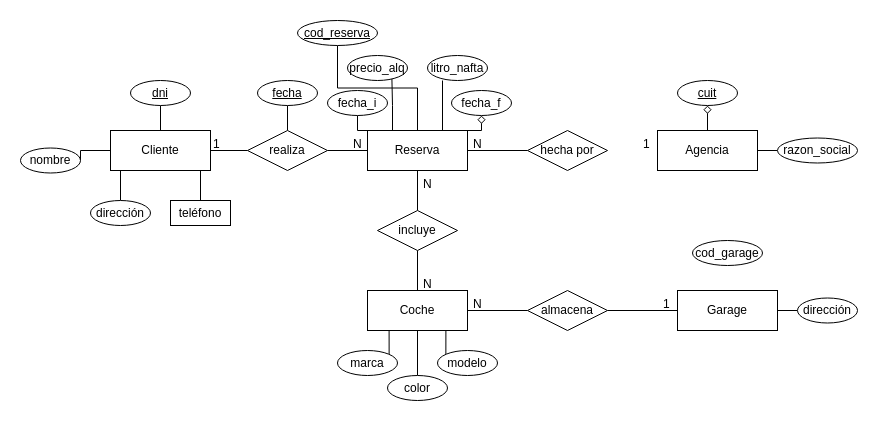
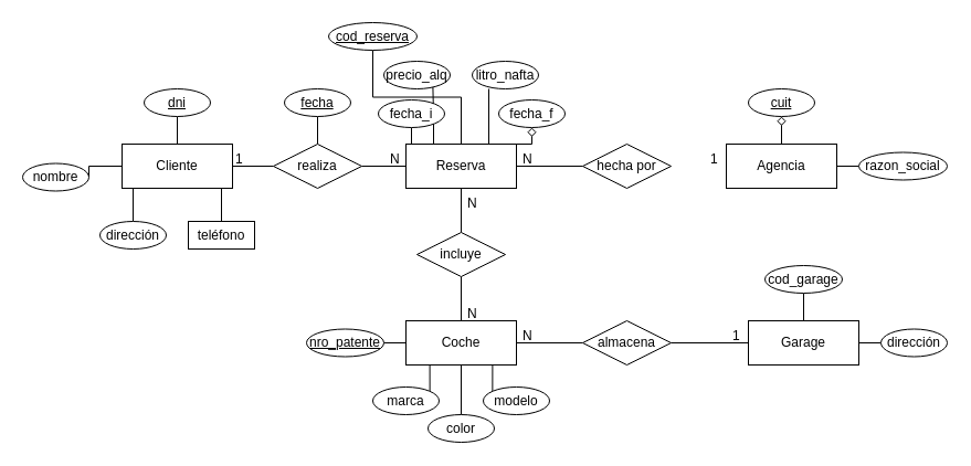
  <mxCell id="0" />
  <mxCell id="1" parent="0" />
  <mxCell id="2" style="edgeStyle=orthogonalEdgeStyle;rounded=0;orthogonalLoop=1;jettySize=auto;html=1;exitX=1;exitY=0.5;exitDx=0;exitDy=0;entryX=0;entryY=0.5;entryDx=0;entryDy=0;endArrow=none;endFill=0;" parent="1" source="7" target="30" edge="1"><mxGeometry relative="1" as="geometry" /></mxCell>
  <mxCell id="3" style="edgeStyle=orthogonalEdgeStyle;rounded=0;orthogonalLoop=1;jettySize=auto;html=1;exitX=0.5;exitY=0;exitDx=0;exitDy=0;entryX=0.5;entryY=1;entryDx=0;entryDy=0;endArrow=none;endFill=0;" parent="1" source="7" target="44" edge="1"><mxGeometry relative="1" as="geometry" /></mxCell>
  <mxCell id="4" style="edgeStyle=orthogonalEdgeStyle;rounded=0;orthogonalLoop=1;jettySize=auto;html=1;exitX=0;exitY=0.5;exitDx=0;exitDy=0;entryX=1;entryY=0.5;entryDx=0;entryDy=0;endArrow=none;endFill=0;" parent="1" source="7" target="45" edge="1"><mxGeometry relative="1" as="geometry" /></mxCell>
  <mxCell id="5" style="edgeStyle=orthogonalEdgeStyle;rounded=0;orthogonalLoop=1;jettySize=auto;html=1;exitX=0.25;exitY=1;exitDx=0;exitDy=0;entryX=0.5;entryY=0;entryDx=0;entryDy=0;endArrow=none;endFill=0;" parent="1" source="7" target="46" edge="1"><mxGeometry relative="1" as="geometry" /></mxCell>
  <mxCell id="6" style="edgeStyle=orthogonalEdgeStyle;rounded=0;orthogonalLoop=1;jettySize=auto;html=1;exitX=0.75;exitY=1;exitDx=0;exitDy=0;entryX=0.5;entryY=0;entryDx=0;entryDy=0;endArrow=none;endFill=0;" parent="1" source="7" target="47" edge="1"><mxGeometry relative="1" as="geometry" /></mxCell>
  <mxCell id="7" value="Cliente" style="whiteSpace=wrap;html=1;align=center;" parent="1" vertex="1"><mxGeometry x="110" y="130" width="100" height="40" as="geometry" /></mxCell>
  <mxCell id="8" style="edgeStyle=orthogonalEdgeStyle;rounded=0;orthogonalLoop=1;jettySize=auto;html=1;exitX=1;exitY=0.5;exitDx=0;exitDy=0;entryX=0;entryY=0.5;entryDx=0;entryDy=0;endArrow=none;endFill=0;" parent="1" source="15" target="31" edge="1"><mxGeometry relative="1" as="geometry" /></mxCell>
  <mxCell id="9" style="edgeStyle=orthogonalEdgeStyle;rounded=0;orthogonalLoop=1;jettySize=auto;html=1;exitX=0.5;exitY=1;exitDx=0;exitDy=0;entryX=0.5;entryY=0;entryDx=0;entryDy=0;endArrow=none;endFill=0;" parent="1" source="15" target="33" edge="1"><mxGeometry relative="1" as="geometry" /></mxCell>
  <mxCell id="10" style="edgeStyle=orthogonalEdgeStyle;rounded=0;orthogonalLoop=1;jettySize=auto;html=1;exitX=0;exitY=0;exitDx=0;exitDy=0;entryX=0.5;entryY=1;entryDx=0;entryDy=0;endArrow=none;endFill=0;" parent="1" source="15" target="49" edge="1"><mxGeometry relative="1" as="geometry" /></mxCell>
  <mxCell id="11" style="edgeStyle=orthogonalEdgeStyle;rounded=0;orthogonalLoop=1;jettySize=auto;html=1;exitX=1;exitY=0;exitDx=0;exitDy=0;entryX=0.5;entryY=1;entryDx=0;entryDy=0;endArrow=diamond;endFill=0;" parent="1" source="15" target="50" edge="1"><mxGeometry relative="1" as="geometry" /></mxCell>
  <mxCell id="12" style="edgeStyle=orthogonalEdgeStyle;rounded=0;orthogonalLoop=1;jettySize=auto;html=1;exitX=0.25;exitY=0;exitDx=0;exitDy=0;entryX=0.74;entryY=0.92;entryDx=0;entryDy=0;entryPerimeter=0;endArrow=none;endFill=0;" parent="1" source="15" target="51" edge="1"><mxGeometry relative="1" as="geometry" /></mxCell>
  <mxCell id="13" style="edgeStyle=orthogonalEdgeStyle;rounded=0;orthogonalLoop=1;jettySize=auto;html=1;exitX=0.75;exitY=0;exitDx=0;exitDy=0;entryX=0.25;entryY=1;entryDx=0;entryDy=0;entryPerimeter=0;endArrow=none;endFill=0;" parent="1" source="15" target="52" edge="1"><mxGeometry relative="1" as="geometry" /></mxCell>
  <mxCell id="14" style="edgeStyle=orthogonalEdgeStyle;rounded=0;orthogonalLoop=1;jettySize=auto;html=1;exitX=0.5;exitY=0;exitDx=0;exitDy=0;entryX=0.5;entryY=1;entryDx=0;entryDy=0;endArrow=none;endFill=0;" parent="1" source="15" target="53" edge="1"><mxGeometry relative="1" as="geometry" /></mxCell>
  <mxCell id="15" value="Reserva" style="whiteSpace=wrap;html=1;align=center;" parent="1" vertex="1"><mxGeometry x="367" y="130" width="100" height="40" as="geometry" /></mxCell>
  <mxCell id="16" style="edgeStyle=orthogonalEdgeStyle;rounded=0;orthogonalLoop=1;jettySize=auto;html=1;exitX=0.5;exitY=0;exitDx=0;exitDy=0;entryX=0.5;entryY=1;entryDx=0;entryDy=0;endArrow=diamond;endFill=0;" parent="1" source="18" target="55" edge="1"><mxGeometry relative="1" as="geometry" /></mxCell>
  <mxCell id="17" style="edgeStyle=orthogonalEdgeStyle;rounded=0;orthogonalLoop=1;jettySize=auto;html=1;exitX=1;exitY=0.5;exitDx=0;exitDy=0;entryX=0;entryY=0.5;entryDx=0;entryDy=0;endArrow=none;endFill=0;" parent="1" source="18" target="54" edge="1"><mxGeometry relative="1" as="geometry" /></mxCell>
  <mxCell id="18" value="Agencia" style="whiteSpace=wrap;html=1;align=center;" parent="1" vertex="1"><mxGeometry x="657" y="130" width="100" height="40" as="geometry" /></mxCell>
  <mxCell id="19" style="edgeStyle=orthogonalEdgeStyle;rounded=0;orthogonalLoop=1;jettySize=auto;html=1;exitX=1;exitY=0.5;exitDx=0;exitDy=0;entryX=0;entryY=0.5;entryDx=0;entryDy=0;endArrow=none;endFill=0;" parent="1" source="24" target="35" edge="1"><mxGeometry relative="1" as="geometry" /></mxCell>
+ <mxCell id="20" style="edgeStyle=orthogonalEdgeStyle;rounded=0;orthogonalLoop=1;jettySize=auto;html=1;exitX=0;exitY=0.5;exitDx=0;exitDy=0;entryX=1;entryY=0.5;entryDx=0;entryDy=0;endArrow=none;endFill=0;" parent="1" source="24" target="56" edge="1"><mxGeometry relative="1" as="geometry" /></mxCell>
  <mxCell id="21" style="edgeStyle=orthogonalEdgeStyle;rounded=0;orthogonalLoop=1;jettySize=auto;html=1;exitX=0.25;exitY=1;exitDx=0;exitDy=0;entryX=1;entryY=0;entryDx=0;entryDy=0;endArrow=none;endFill=0;" parent="1" source="24" target="57" edge="1"><mxGeometry relative="1" as="geometry" /></mxCell>
  <mxCell id="22" style="edgeStyle=orthogonalEdgeStyle;rounded=0;orthogonalLoop=1;jettySize=auto;html=1;exitX=0.75;exitY=1;exitDx=0;exitDy=0;entryX=0;entryY=0;entryDx=0;entryDy=0;endArrow=none;endFill=0;" parent="1" source="24" target="58" edge="1"><mxGeometry relative="1" as="geometry" /></mxCell>
  <mxCell id="23" style="edgeStyle=orthogonalEdgeStyle;rounded=0;orthogonalLoop=1;jettySize=auto;html=1;exitX=0.5;exitY=1;exitDx=0;exitDy=0;entryX=0.5;entryY=0;entryDx=0;entryDy=0;endArrow=none;endFill=0;" parent="1" source="24" target="59" edge="1"><mxGeometry relative="1" as="geometry" /></mxCell>
  <mxCell id="24" value="Coche" style="whiteSpace=wrap;html=1;align=center;" parent="1" vertex="1"><mxGeometry x="367" y="290" width="100" height="40" as="geometry" /></mxCell>
+ <mxCell id="25" style="edgeStyle=orthogonalEdgeStyle;rounded=0;orthogonalLoop=1;jettySize=auto;html=1;exitX=0.5;exitY=0;exitDx=0;exitDy=0;entryX=0.5;entryY=1;entryDx=0;entryDy=0;endArrow=none;endFill=0;" parent="1" source="27" target="60" edge="1"><mxGeometry relative="1" as="geometry" /></mxCell>
  <mxCell id="26" style="edgeStyle=orthogonalEdgeStyle;rounded=0;orthogonalLoop=1;jettySize=auto;html=1;exitX=1;exitY=0.5;exitDx=0;exitDy=0;entryX=0;entryY=0.5;entryDx=0;entryDy=0;endArrow=none;endFill=0;" parent="1" source="27" target="61" edge="1"><mxGeometry relative="1" as="geometry" /></mxCell>
  <mxCell id="27" value="Garage" style="whiteSpace=wrap;html=1;align=center;" parent="1" vertex="1"><mxGeometry x="677" y="290" width="100" height="40" as="geometry" /></mxCell>
  <mxCell id="28" style="edgeStyle=orthogonalEdgeStyle;rounded=0;orthogonalLoop=1;jettySize=auto;html=1;exitX=1;exitY=0.5;exitDx=0;exitDy=0;entryX=0;entryY=0.5;entryDx=0;entryDy=0;endArrow=none;endFill=0;" parent="1" source="30" target="15" edge="1"><mxGeometry relative="1" as="geometry" /></mxCell>
  <mxCell id="29" style="edgeStyle=orthogonalEdgeStyle;rounded=0;orthogonalLoop=1;jettySize=auto;html=1;exitX=0.5;exitY=0;exitDx=0;exitDy=0;entryX=0.5;entryY=1;entryDx=0;entryDy=0;endArrow=none;endFill=0;" parent="1" source="30" target="48" edge="1"><mxGeometry relative="1" as="geometry" /></mxCell>
  <mxCell id="30" value="realiza" style="shape=rhombus;perimeter=rhombusPerimeter;whiteSpace=wrap;html=1;align=center;" parent="1" vertex="1"><mxGeometry x="247" y="130" width="80" height="40" as="geometry" /></mxCell>
  <mxCell id="31" value="hecha por" style="shape=rhombus;perimeter=rhombusPerimeter;whiteSpace=wrap;html=1;align=center;" parent="1" vertex="1"><mxGeometry x="527" y="130" width="80" height="40" as="geometry" /></mxCell>
  <mxCell id="32" style="edgeStyle=orthogonalEdgeStyle;rounded=0;orthogonalLoop=1;jettySize=auto;html=1;exitX=0.5;exitY=1;exitDx=0;exitDy=0;entryX=0.5;entryY=0;entryDx=0;entryDy=0;endArrow=none;endFill=0;" parent="1" source="33" target="24" edge="1"><mxGeometry relative="1" as="geometry" /></mxCell>
  <mxCell id="33" value="incluye" style="shape=rhombus;perimeter=rhombusPerimeter;whiteSpace=wrap;html=1;align=center;" parent="1" vertex="1"><mxGeometry x="377" y="210" width="80" height="40" as="geometry" /></mxCell>
  <mxCell id="34" style="edgeStyle=orthogonalEdgeStyle;rounded=0;orthogonalLoop=1;jettySize=auto;html=1;exitX=1;exitY=0.5;exitDx=0;exitDy=0;entryX=0;entryY=0.5;entryDx=0;entryDy=0;endArrow=none;endFill=0;" parent="1" source="35" target="27" edge="1"><mxGeometry relative="1" as="geometry" /></mxCell>
  <mxCell id="35" value="almacena" style="shape=rhombus;perimeter=rhombusPerimeter;whiteSpace=wrap;html=1;align=center;" parent="1" vertex="1"><mxGeometry x="527" y="290" width="80" height="40" as="geometry" /></mxCell>
  <mxCell id="36" value="1" style="text;strokeColor=none;fillColor=none;spacingLeft=4;spacingRight=4;overflow=hidden;rotatable=0;points=[[0,0.5],[1,0.5]];portConstraint=eastwest;fontSize=12;" parent="1" vertex="1"><mxGeometry x="207" y="130" width="40" height="30" as="geometry" /></mxCell>
  <mxCell id="37" value="N" style="text;strokeColor=none;fillColor=none;spacingLeft=4;spacingRight=4;overflow=hidden;rotatable=0;points=[[0,0.5],[1,0.5]];portConstraint=eastwest;fontSize=12;" parent="1" vertex="1"><mxGeometry x="347" y="130" width="40" height="30" as="geometry" /></mxCell>
  <mxCell id="38" value="N" style="text;strokeColor=none;fillColor=none;spacingLeft=4;spacingRight=4;overflow=hidden;rotatable=0;points=[[0,0.5],[1,0.5]];portConstraint=eastwest;fontSize=12;" parent="1" vertex="1"><mxGeometry x="417" y="270" width="40" height="30" as="geometry" /></mxCell>
  <mxCell id="39" value="N" style="text;strokeColor=none;fillColor=none;spacingLeft=4;spacingRight=4;overflow=hidden;rotatable=0;points=[[0,0.5],[1,0.5]];portConstraint=eastwest;fontSize=12;" parent="1" vertex="1"><mxGeometry x="417" y="170" width="40" height="30" as="geometry" /></mxCell>
  <mxCell id="40" value="1" style="text;strokeColor=none;fillColor=none;spacingLeft=4;spacingRight=4;overflow=hidden;rotatable=0;points=[[0,0.5],[1,0.5]];portConstraint=eastwest;fontSize=12;" parent="1" vertex="1"><mxGeometry x="637" y="130" width="40" height="30" as="geometry" /></mxCell>
  <mxCell id="41" value="N" style="text;strokeColor=none;fillColor=none;spacingLeft=4;spacingRight=4;overflow=hidden;rotatable=0;points=[[0,0.5],[1,0.5]];portConstraint=eastwest;fontSize=12;" parent="1" vertex="1"><mxGeometry x="467" y="130" width="40" height="30" as="geometry" /></mxCell>
  <mxCell id="42" value="1" style="text;strokeColor=none;fillColor=none;spacingLeft=4;spacingRight=4;overflow=hidden;rotatable=0;points=[[0,0.5],[1,0.5]];portConstraint=eastwest;fontSize=12;" parent="1" vertex="1"><mxGeometry x="657" y="290" width="40" height="30" as="geometry" /></mxCell>
  <mxCell id="43" value="N" style="text;strokeColor=none;fillColor=none;spacingLeft=4;spacingRight=4;overflow=hidden;rotatable=0;points=[[0,0.5],[1,0.5]];portConstraint=eastwest;fontSize=12;" parent="1" vertex="1"><mxGeometry x="467" y="290" width="40" height="30" as="geometry" /></mxCell>
  <mxCell id="44" value="&lt;u&gt;dni&lt;/u&gt;" style="ellipse;whiteSpace=wrap;html=1;align=center;" parent="1" vertex="1"><mxGeometry x="130" y="80" width="60" height="25" as="geometry" /></mxCell>
  <mxCell id="45" value="nombre" style="ellipse;whiteSpace=wrap;html=1;align=center;" parent="1" vertex="1"><mxGeometry x="20" y="147.5" width="60" height="25" as="geometry" /></mxCell>
  <mxCell id="46" value="dirección" style="ellipse;whiteSpace=wrap;html=1;align=center;" parent="1" vertex="1"><mxGeometry x="90" y="200" width="60" height="25" as="geometry" /></mxCell>
  <mxCell id="47" value="teléfono" style="whiteSpace=wrap;html=1;align=center;rounded=0;" parent="1" vertex="1"><mxGeometry x="170" y="200" width="60" height="25" as="geometry" /></mxCell>
  <mxCell id="48" value="&lt;u&gt;fecha&lt;/u&gt;" style="ellipse;whiteSpace=wrap;html=1;align=center;" parent="1" vertex="1"><mxGeometry x="257" y="80" width="60" height="25" as="geometry" /></mxCell>
- <mxCell id="49" value="fecha_i" style="ellipse;whiteSpace=wrap;html=1;align=center;" parent="1" vertex="1"><mxGeometry x="327" y="90" width="60" height="25" as="geometry" /></mxCell>
+ <mxCell id="49" value="fecha_i" style="ellipse;whiteSpace=wrap;html=1;align=center;" parent="1" vertex="1"><mxGeometry x="342" y="90" width="60" height="25" as="geometry" /></mxCell>
  <mxCell id="50" value="fecha_f" style="ellipse;whiteSpace=wrap;html=1;align=center;" parent="1" vertex="1"><mxGeometry x="451" y="90" width="60" height="25" as="geometry" /></mxCell>
  <mxCell id="51" value="precio_alq" style="ellipse;whiteSpace=wrap;html=1;align=center;" parent="1" vertex="1"><mxGeometry x="347" y="55" width="60" height="25" as="geometry" /></mxCell>
  <mxCell id="52" value="litro_nafta" style="ellipse;whiteSpace=wrap;html=1;align=center;" parent="1" vertex="1"><mxGeometry x="427" y="55" width="60" height="25" as="geometry" /></mxCell>
  <mxCell id="53" value="&lt;u&gt;cod_reserva&lt;/u&gt;" style="ellipse;whiteSpace=wrap;html=1;align=center;" parent="1" vertex="1"><mxGeometry x="297" y="20" width="80" height="25" as="geometry" /></mxCell>
  <mxCell id="54" value="razon_social" style="ellipse;whiteSpace=wrap;html=1;align=center;" parent="1" vertex="1"><mxGeometry x="777" y="137.5" width="80" height="25" as="geometry" /></mxCell>
  <mxCell id="55" value="&lt;u&gt;cuit&lt;/u&gt;" style="ellipse;whiteSpace=wrap;html=1;align=center;" parent="1" vertex="1"><mxGeometry x="677" y="80" width="60" height="25" as="geometry" /></mxCell>
+ <mxCell id="56" value="&lt;u&gt;nro_patente&lt;/u&gt;" style="ellipse;whiteSpace=wrap;html=1;align=center;" parent="1" vertex="1"><mxGeometry x="277" y="297.5" width="70" height="25" as="geometry" /></mxCell>
  <mxCell id="57" value="marca" style="ellipse;whiteSpace=wrap;html=1;align=center;" parent="1" vertex="1"><mxGeometry x="337" y="350" width="60" height="25" as="geometry" /></mxCell>
  <mxCell id="58" value="modelo" style="ellipse;whiteSpace=wrap;html=1;align=center;" parent="1" vertex="1"><mxGeometry x="437" y="350" width="60" height="25" as="geometry" /></mxCell>
  <mxCell id="59" value="color" style="ellipse;whiteSpace=wrap;html=1;align=center;" parent="1" vertex="1"><mxGeometry x="387" y="375" width="60" height="25" as="geometry" /></mxCell>
  <mxCell id="60" value="cod_garage" style="ellipse;whiteSpace=wrap;html=1;align=center;" parent="1" vertex="1"><mxGeometry x="692" y="240" width="70" height="25" as="geometry" /></mxCell>
  <mxCell id="61" value="dirección" style="ellipse;whiteSpace=wrap;html=1;align=center;" parent="1" vertex="1"><mxGeometry x="797" y="297.5" width="60" height="25" as="geometry" /></mxCell>
